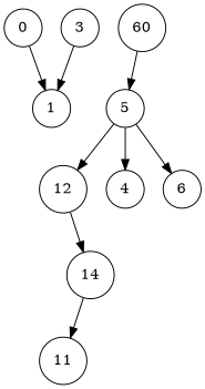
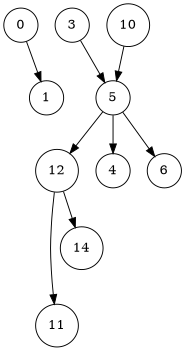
  digraph {
    node [shape=circle]
    n1 [label=3]
    n2 [label=1]
-   n3 [label=60]
+   n3 [label=10]
    n4 [label=5]
    n5 [label=0]
    n6 [label=12]
    n7 [label=4]
    n8 [label=6]
    n9 [label=11]
    n10 [label=14]
-   n1 -> n2
+   n1 -> n4
    n3 -> n4
    n4 -> n6
    n4 -> n7
    n4 -> n8
    n5 -> n2
-   n10 -> n9
+   n6 -> n9
    n6 -> n10
  }
